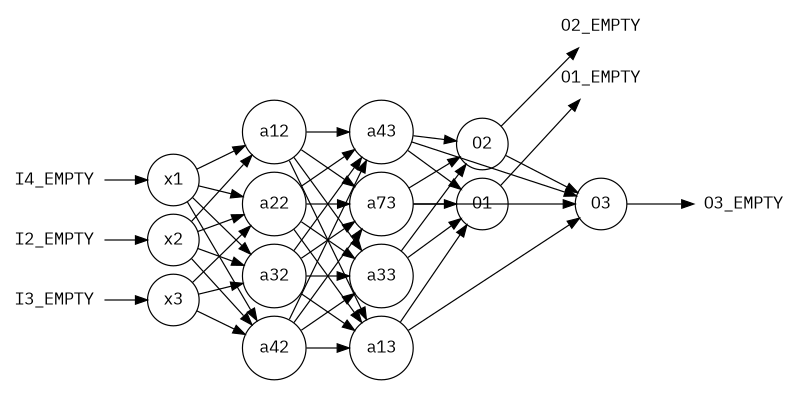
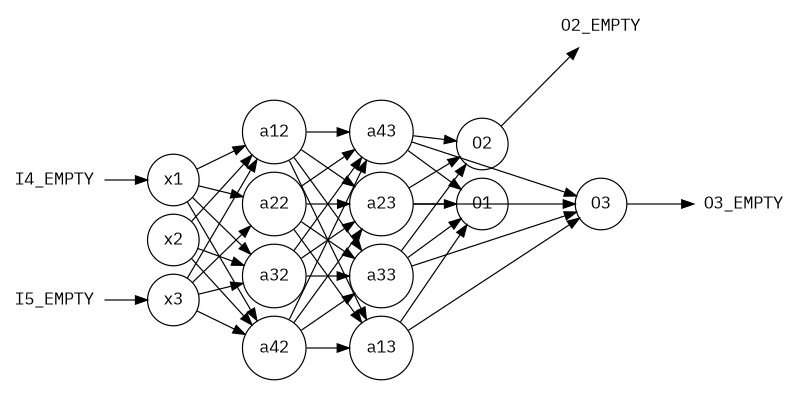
  digraph {
    fontname="IBM Plex Mono"
    nodesep=0.1
    rankdir=LR
    splines=line
    node [fontname="IBM Plex Mono" shape=circle color=black style=solid]
    edge [fontname="IBM Plex Mono"]
    n1 [label=I4_EMPTY shape=none color="" style=""]
-   I2_EMPTY [shape=none color="" style=""]
-   I3_EMPTY [shape=none color="" style=""]
+   I3_EMPTY [shape=none label=I5_EMPTY color="" style=""]
    x1
    x2
    x3
    a12
    a22
    a32
    a42
    a13
-   a23 [label=a73]
+   a23
    a33
    a43
    O1
    O2
    O3
-   O1_EMPTY [shape=none color="" style=""]
    O2_EMPTY [shape=none color="" style=""]
    O3_EMPTY [shape=none color="" style=""]
    subgraph sub_1 {
      color=white
      n1
-     I2_EMPTY
      I3_EMPTY
    }
    subgraph cluster_2 {
      color=white
      x1
      x2
      x3
    }
    subgraph cluster_3 {
      color=white
      a12
      a22
      a32
      a42
    }
    subgraph cluster_4 {
      color=white
      a13
      a23
      a33
      a43
    }
    subgraph cluster_5 {
      color=white
      O1
      O2
      O3
    }
    subgraph sub_6 {
      color=white
-     O1_EMPTY
      O2_EMPTY
      O3_EMPTY
    }
    n1 -> x1
-   I2_EMPTY -> x2
    I3_EMPTY -> x3
    x1 -> a12
    x1 -> a22
    x1 -> a32
    x1 -> a42
    x2 -> a12
-   x2 -> a22
    x2 -> a32
    x2 -> a42
+   x3 -> a12
    x3 -> a22
    x3 -> a32
    x3 -> a42
    a12 -> a13
    a12 -> a23
    a12 -> a33
    a12 -> a43
    a22 -> a13
    a22 -> a23
    a22 -> a33
    a22 -> a43
-   a32 -> a13
    a32 -> a23
    a32 -> a33
    a32 -> a43
    a42 -> a13
    a42 -> a23
    a42 -> a33
    a42 -> a43
    a13 -> O1
    a13 -> O3
    a23 -> O1
    a23 -> O2
    a23 -> O3
    a33 -> O1
    a33 -> O2
-   O2 -> O3
+   a33 -> O3
    a43 -> O1
    a43 -> O2
    a43 -> O3
-   O1 -> O1_EMPTY
    O2 -> O2_EMPTY
    O3 -> O3_EMPTY
  }
